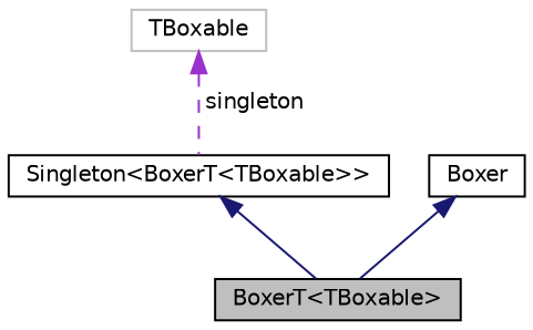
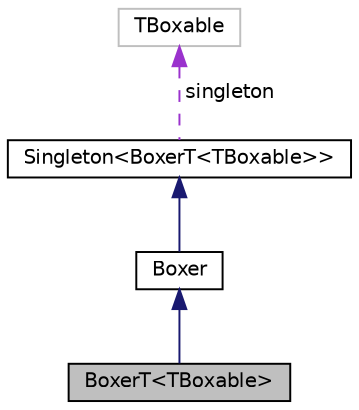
  digraph {
    node [color=black fillcolor=white fontname=Helvetica fontsize=10 shape=record style=filled]
    edge [color=midnightblue dir=back fontname=Helvetica fontsize=10 labelfontname=Helvetica labelfontsize=10 style=solid]
    n1 [fillcolor=grey75 fontcolor=black height=0.2 label="BoxerT\<TBoxable\>" width=0.4]
    n2 [height=0.2 label="Singleton\<BoxerT\<TBoxable\>\>" width=0.4]
    n3 [height=0.2 label=Boxer width=0.4]
    n4 [color=grey75 height=0.2 label=TBoxable width=0.4]
-   n2 -> n1
+   n2 -> n3
    n3 -> n1
    n4 -> n2 [color=darkorchid3 label=" singleton" style=dashed]
  }
